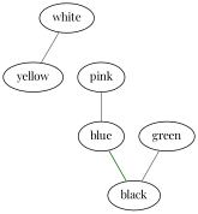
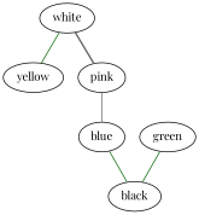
  graph {
    fontname="Playfair Display"
    node [fontname="Playfair Display"]
    edge [color=gray40 fontname="Playfair Display" style=solid]
    white
    yellow
    pink
    blue
    black
    green
-   white -- yellow
+   white -- yellow [color=darkgreen]
+   white -- pink [style=bold]
    pink -- blue
    blue -- black [color=darkgreen]
-   green -- black
+   green -- black [color=darkgreen]
  }
